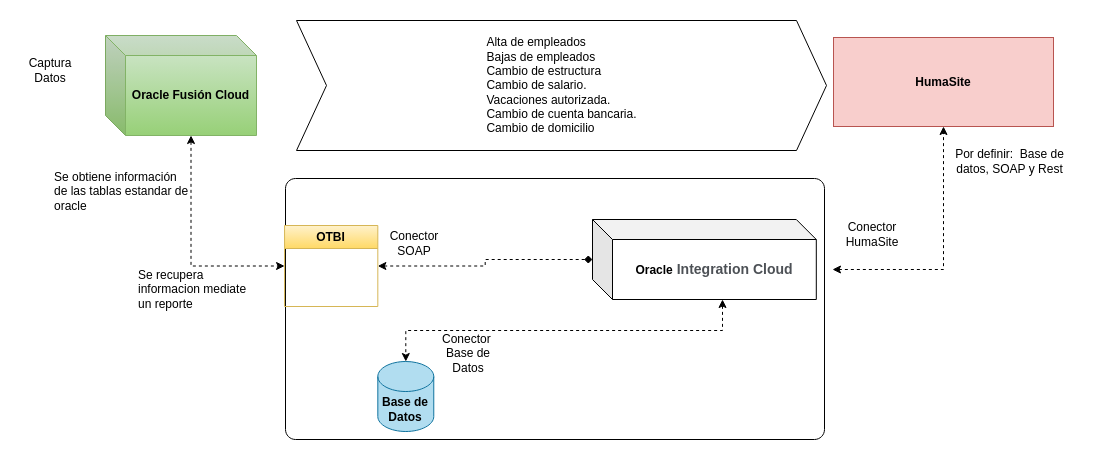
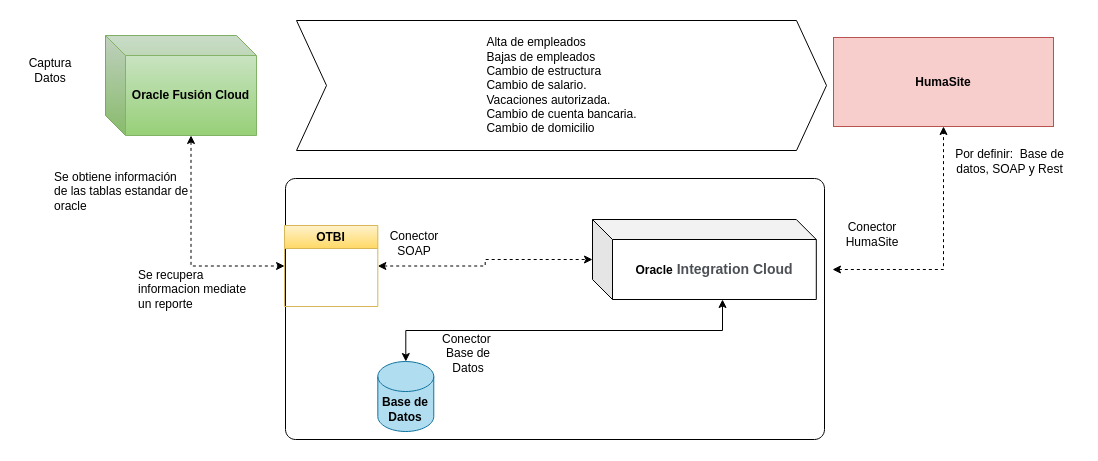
  <mxCell id="0" />
  <mxCell id="1" parent="0" />
  <mxCell id="2" value="&lt;b&gt;HumaSite&lt;/b&gt;" style="whiteSpace=wrap;html=1;fillColor=#f8cecc;strokeColor=#b85450;rounded=0;" parent="1" vertex="1"><mxGeometry x="833" y="37" width="220" height="89" as="geometry" /></mxCell>
  <mxCell id="3" style="edgeStyle=orthogonalEdgeStyle;rounded=0;orthogonalLoop=1;jettySize=auto;html=1;entryX=0;entryY=0.5;entryDx=0;entryDy=0;startArrow=classic;startFill=1;exitX=0;exitY=0;exitDx=85.5;exitDy=100;exitPerimeter=0;dashed=1;" parent="1" source="4" target="14" edge="1"><mxGeometry relative="1" as="geometry" /></mxCell>
  <mxCell id="4" value="&lt;b&gt;Oracle Fusión Cloud&lt;/b&gt;" style="shape=cube;whiteSpace=wrap;html=1;boundedLbl=1;backgroundOutline=1;darkOpacity=0.05;darkOpacity2=0.1;fillColor=#d5e8d4;gradientColor=#97d077;strokeColor=#82b366;" parent="1" vertex="1"><mxGeometry x="105" y="35" width="151" height="100" as="geometry" /></mxCell>
  <mxCell id="5" style="edgeStyle=orthogonalEdgeStyle;rounded=0;orthogonalLoop=1;jettySize=auto;html=1;exitX=0;exitY=0;exitDx=240.0;exitDy=50;exitPerimeter=0;startArrow=classic;startFill=1;dashed=1;" parent="1" source="16" target="2" edge="1"><mxGeometry relative="1" as="geometry" /></mxCell>
  <mxCell id="6" value="Conector HumaSite" style="text;html=1;strokeColor=none;fillColor=none;align=center;verticalAlign=middle;whiteSpace=wrap;rounded=0;" parent="1" vertex="1"><mxGeometry x="831" y="219" width="82" height="30" as="geometry" /></mxCell>
  <mxCell id="7" value="Por definir:&amp;nbsp; Base de datos, SOAP y Rest" style="text;html=1;strokeColor=none;fillColor=none;align=center;verticalAlign=middle;whiteSpace=wrap;rounded=0;" parent="1" vertex="1"><mxGeometry x="943" y="146" width="133" height="30" as="geometry" /></mxCell>
  <mxCell id="8" value="&lt;div style=&quot;text-align: justify;&quot;&gt;&lt;span style=&quot;background-color: initial;&quot;&gt;Alta de empleados&lt;/span&gt;&lt;/div&gt;&lt;div style=&quot;text-align: justify;&quot;&gt;Bajas de empleados&lt;/div&gt;&lt;div style=&quot;text-align: justify;&quot;&gt;Cambio de estructura&amp;nbsp;&lt;/div&gt;&lt;div style=&quot;text-align: justify;&quot;&gt;Cambio de salario.&lt;/div&gt;&lt;div style=&quot;text-align: justify;&quot;&gt;Vacaciones autorizada.&lt;/div&gt;&lt;div style=&quot;text-align: justify;&quot;&gt;Cambio de cuenta bancaria.&lt;/div&gt;&lt;span style=&quot;background-color: initial;&quot;&gt;&lt;div style=&quot;text-align: justify;&quot;&gt;&lt;span style=&quot;background-color: initial;&quot;&gt;Cambio de domicilio&lt;/span&gt;&lt;span style=&quot;background-color: initial;&quot;&gt;&amp;nbsp;&lt;/span&gt;&lt;/div&gt;&lt;/span&gt;" style="html=1;shadow=0;dashed=0;align=center;verticalAlign=middle;shape=mxgraph.arrows2.arrow;dy=0;dx=30;notch=30;" parent="1" vertex="1"><mxGeometry x="296" y="20" width="530" height="130" as="geometry" /></mxCell>
  <mxCell id="9" value="Captura Datos" style="text;html=1;strokeColor=none;fillColor=none;align=center;verticalAlign=middle;whiteSpace=wrap;rounded=0;" parent="1" vertex="1"><mxGeometry x="20" y="55" width="60" height="30" as="geometry" /></mxCell>
  <mxCell id="10" value="Se obtiene información de las tablas estandar de oracle" style="text;html=1;strokeColor=none;fillColor=none;align=left;verticalAlign=middle;whiteSpace=wrap;rounded=0;" parent="1" vertex="1"><mxGeometry x="52" y="176" width="139" height="30" as="geometry" /></mxCell>
  <mxCell id="11" value="Se recupera informacion mediate un reporte" style="text;html=1;strokeColor=none;fillColor=none;align=left;verticalAlign=middle;whiteSpace=wrap;rounded=0;" parent="1" vertex="1"><mxGeometry x="136" y="274" width="123" height="30" as="geometry" /></mxCell>
  <mxCell id="12" value="" style="points=[[0.25,0,0],[0.5,0,0],[0.75,0,0],[1,0.25,0],[1,0.5,0],[1,0.75,0],[0.75,1,0],[0.5,1,0],[0.25,1,0],[0,0.75,0],[0,0.5,0],[0,0.25,0]];shape=mxgraph.bpmn.task;whiteSpace=wrap;rectStyle=rounded;size=10;html=1;container=1;expand=0;collapsible=0;taskMarker=abstract;" vertex="1" parent="1"><mxGeometry x="285" y="178" width="539" height="261" as="geometry" /></mxCell>
  <mxCell id="13" value="&lt;b&gt;Base de Datos&lt;/b&gt;" style="shape=cylinder3;whiteSpace=wrap;html=1;boundedLbl=1;backgroundOutline=1;size=15;fillColor=#b1ddf0;strokeColor=#10739e;" parent="12" vertex="1"><mxGeometry x="92.32" y="183" width="55.952" height="70" as="geometry" /></mxCell>
  <mxCell id="14" value="OTBI" style="swimlane;whiteSpace=wrap;html=1;fillColor=#fff2cc;gradientColor=#ffd966;strokeColor=#d6b656;startSize=23;" parent="12" vertex="1"><mxGeometry x="-0.933" y="47" width="93.253" height="81" as="geometry" /></mxCell>
- <mxCell id="15" style="edgeStyle=orthogonalEdgeStyle;rounded=0;orthogonalLoop=1;jettySize=auto;html=1;exitX=0;exitY=0;exitDx=130;exitDy=80;exitPerimeter=0;entryX=0.5;entryY=0;entryDx=0;entryDy=0;entryPerimeter=0;startArrow=classic;startFill=1;dashed=1;" parent="12" source="16" target="13" edge="1"><mxGeometry relative="1" as="geometry" /></mxCell>
+ <mxCell id="15" style="edgeStyle=orthogonalEdgeStyle;rounded=0;orthogonalLoop=1;jettySize=auto;html=1;exitX=0;exitY=0;exitDx=130;exitDy=80;exitPerimeter=0;entryX=0.5;entryY=0;entryDx=0;entryDy=0;entryPerimeter=0;startArrow=classic;startFill=1;dashed=0;" parent="12" source="16" target="13" edge="1"><mxGeometry relative="1" as="geometry" /></mxCell>
  <mxCell id="16" value="&lt;b&gt;Oracle&lt;span style=&quot;color: rgb(77, 81, 86); font-family: arial, sans-serif; font-size: 14px; text-align: left;&quot;&gt;&amp;nbsp;Integration Cloud&lt;/span&gt;&lt;/b&gt;" style="shape=cube;whiteSpace=wrap;html=1;boundedLbl=1;backgroundOutline=1;darkOpacity=0.05;darkOpacity2=0.1;" parent="12" vertex="1"><mxGeometry x="307.004" y="41" width="223.806" height="80" as="geometry" /></mxCell>
- <mxCell id="17" style="edgeStyle=orthogonalEdgeStyle;rounded=0;orthogonalLoop=1;jettySize=auto;html=1;startArrow=classic;startFill=1;dashed=1;endArrow=diamond;" parent="12" source="14" target="16" edge="1"><mxGeometry relative="1" as="geometry" /></mxCell>
+ <mxCell id="17" style="edgeStyle=orthogonalEdgeStyle;rounded=0;orthogonalLoop=1;jettySize=auto;html=1;startArrow=classic;startFill=1;dashed=1;" parent="12" source="14" target="16" edge="1"><mxGeometry relative="1" as="geometry" /></mxCell>
  <mxCell id="18" value="Conector SOAP" style="text;html=1;strokeColor=none;fillColor=none;align=center;verticalAlign=middle;whiteSpace=wrap;rounded=0;" parent="12" vertex="1"><mxGeometry x="100.713" y="50" width="55.952" height="30" as="geometry" /></mxCell>
  <mxCell id="19" value="Conector&amp;nbsp; Base de Datos" style="text;html=1;strokeColor=none;fillColor=none;align=center;verticalAlign=middle;whiteSpace=wrap;rounded=0;" parent="12" vertex="1"><mxGeometry x="144.542" y="160" width="76.467" height="30" as="geometry" /></mxCell>
